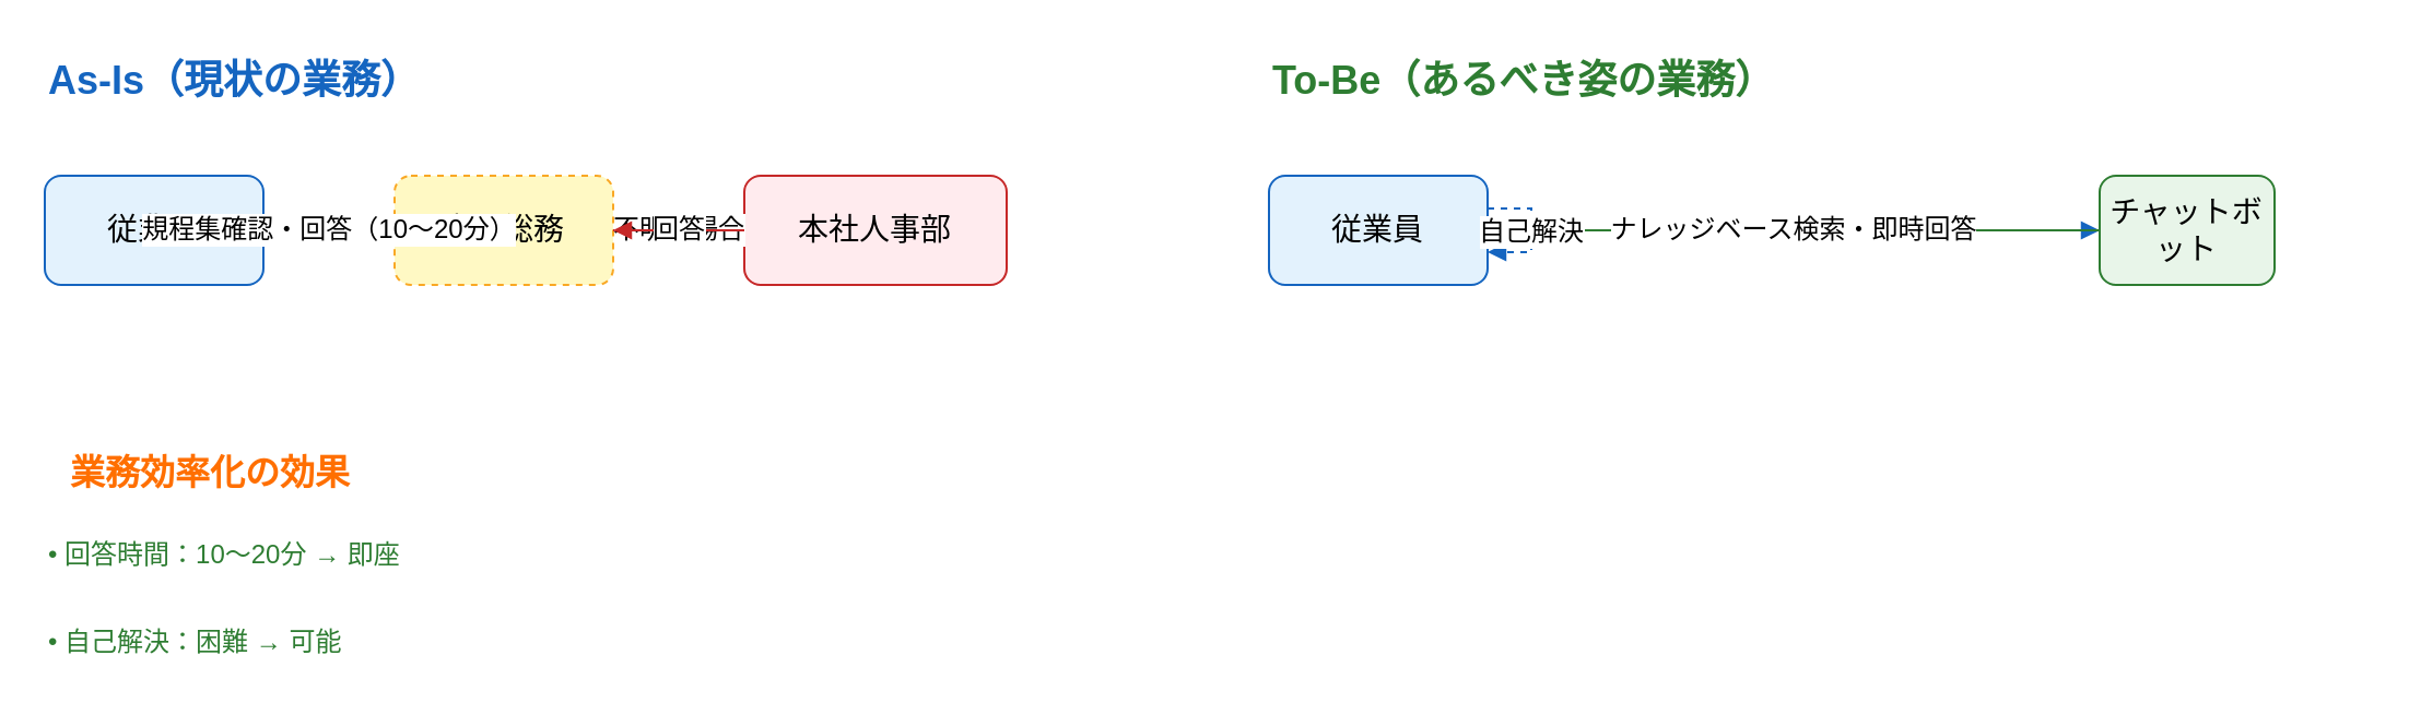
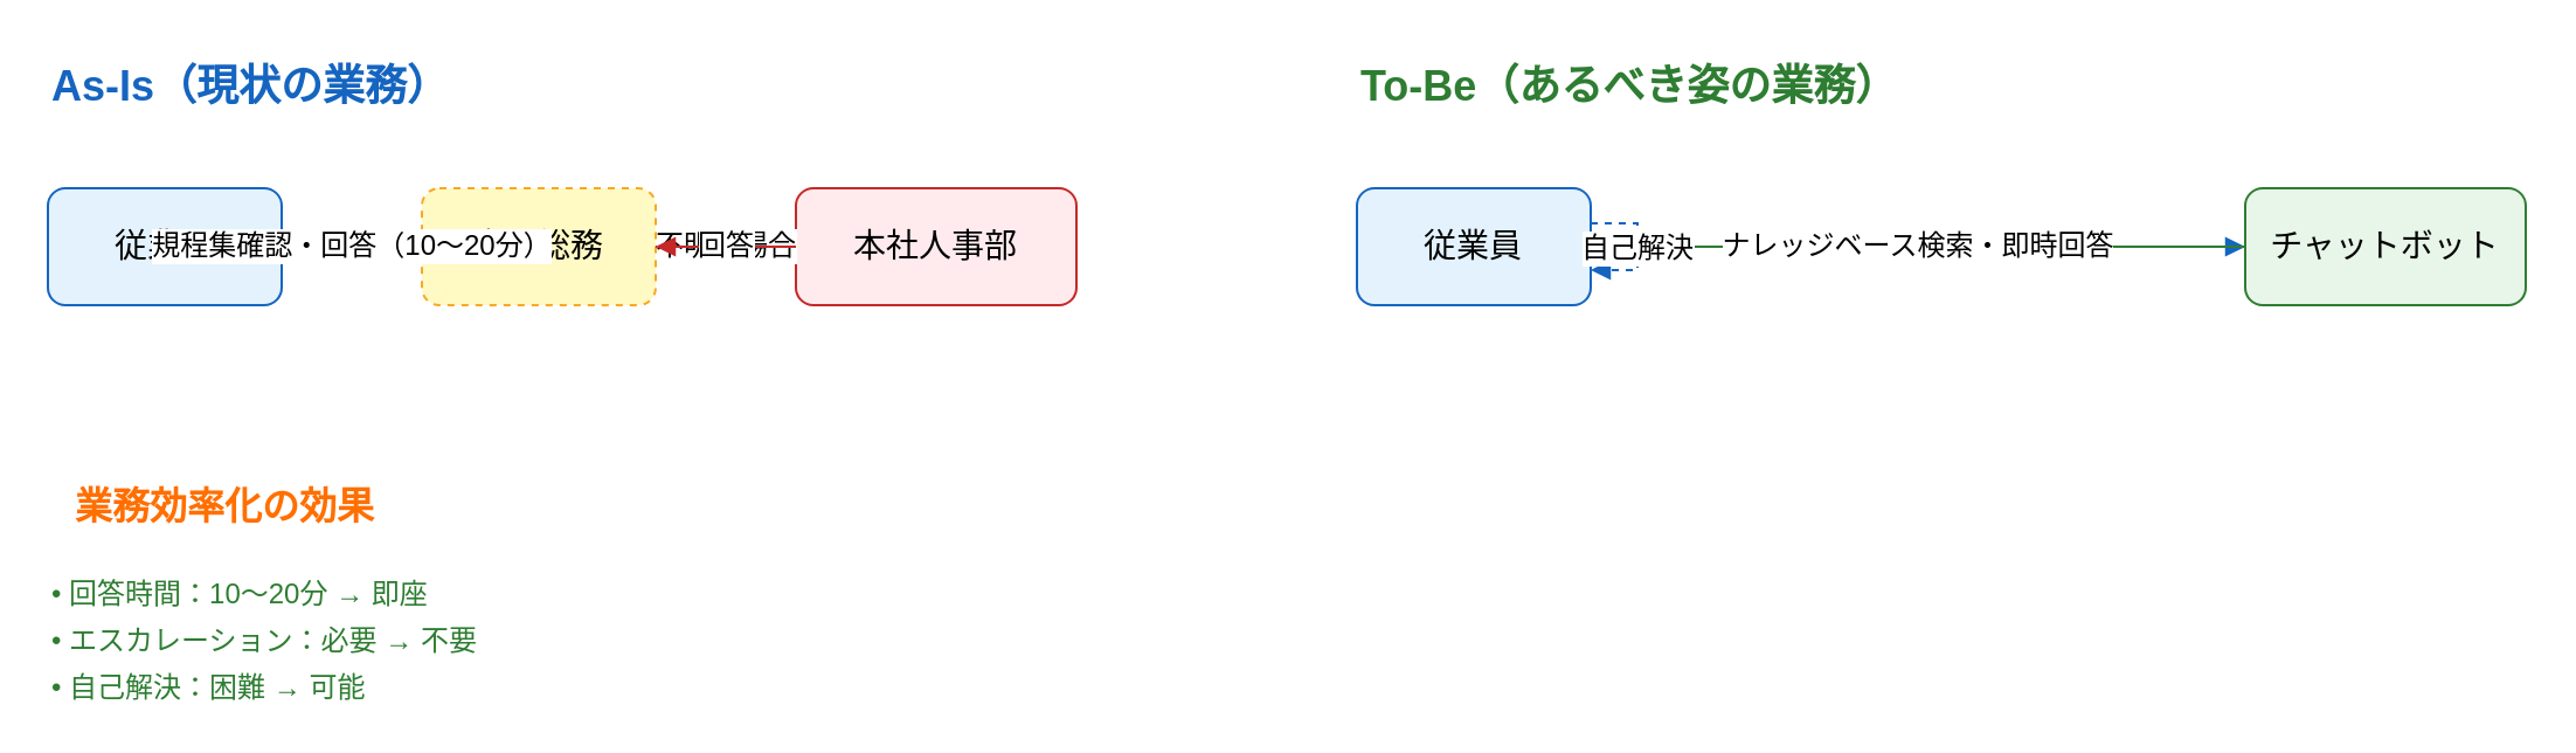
  <mxCell id="0" />
  <mxCell id="1" parent="0" />
  <mxCell id="2" value="As-Is（現状の業務）" style="text;html=1;fontSize=18;fontColor=#1565C0;fontStyle=1;" parent="1" vertex="1"><mxGeometry x="20" y="20" width="200" height="30" as="geometry" /></mxCell>
  <mxCell id="3" value="To-Be（あるべき姿の業務）" style="text;html=1;fontSize=18;fontColor=#2E7D32;fontStyle=1;" parent="1" vertex="1"><mxGeometry x="580" y="20" width="250" height="30" as="geometry" /></mxCell>
  <mxCell id="4" value="従業員" style="rounded=1;whiteSpace=wrap;html=1;fillColor=#E3F2FD;strokeColor=#1565C0;fontSize=14;" parent="1" vertex="1"><mxGeometry x="20" y="80" width="100" height="50" as="geometry" /></mxCell>
  <mxCell id="5" value="支店総務" style="rounded=1;whiteSpace=wrap;html=1;fillColor=#FFF9C4;strokeColor=#F9A825;fontSize=14;dashed=1;" parent="1" vertex="1"><mxGeometry x="180" y="80" width="100" height="50" as="geometry" /></mxCell>
  <mxCell id="6" value="本社人事部" style="rounded=1;whiteSpace=wrap;html=1;fillColor=#FFEBEE;strokeColor=#C62828;fontSize=14;" parent="1" vertex="1"><mxGeometry x="340" y="80" width="120" height="50" as="geometry" /></mxCell>
  <mxCell id="7" value="規程に関する質問" style="edgeStyle=orthogonalEdgeStyle;rounded=0;html=1;strokeColor=#1565C0;endArrow=block;endFill=1;fontSize=12;" parent="1" source="4" target="5" edge="1"><mxGeometry relative="1" as="geometry" /></mxCell>
  <mxCell id="8" value="規程集確認・回答（10～20分）" style="edgeStyle=orthogonalEdgeStyle;rounded=0;html=1;strokeColor=#F9A825;endArrow=block;endFill=1;fontSize=12;" parent="1" source="5" target="4" edge="1"><mxGeometry relative="1" as="geometry"><mxPoint x="70" y="130" as="targetPoint" /></mxGeometry></mxCell>
  <mxCell id="9" value="不明な場合" style="edgeStyle=orthogonalEdgeStyle;rounded=0;html=1;strokeColor=#C62828;dashed=1;endArrow=block;endFill=1;fontSize=12;" parent="1" source="5" target="6" edge="1"><mxGeometry relative="1" as="geometry" /></mxCell>
  <mxCell id="10" value="回答" style="edgeStyle=orthogonalEdgeStyle;rounded=0;html=1;strokeColor=#C62828;endArrow=block;endFill=1;fontSize=12;" parent="1" source="6" target="5" edge="1"><mxGeometry relative="1" as="geometry"><mxPoint x="230" y="130" as="targetPoint" /></mxGeometry></mxCell>
  <mxCell id="11" value="従業員" style="rounded=1;whiteSpace=wrap;html=1;fillColor=#E3F2FD;strokeColor=#1565C0;fontSize=14;" parent="1" vertex="1"><mxGeometry x="580" y="80" width="100" height="50" as="geometry" /></mxCell>
- <mxCell id="12" value="チャットボット" style="rounded=1;whiteSpace=wrap;html=1;fillColor=#E8F5E9;strokeColor=#2E7D32;fontSize=14;" parent="1" vertex="1"><mxGeometry x="960" y="80" width="80" height="50" as="geometry" /></mxCell>
+ <mxCell id="12" value="チャットボット" style="rounded=1;whiteSpace=wrap;html=1;fillColor=#E8F5E9;strokeColor=#2E7D32;fontSize=14;" parent="1" vertex="1"><mxGeometry x="960" y="80" width="120" height="50" as="geometry" /></mxCell>
  <mxCell id="13" value="自然言語で質問" style="edgeStyle=orthogonalEdgeStyle;rounded=0;html=1;strokeColor=#1565C0;endArrow=block;endFill=1;fontSize=12;" parent="1" source="11" target="12" edge="1"><mxGeometry relative="1" as="geometry" /></mxCell>
  <mxCell id="14" value="ナレッジベース検索・即時回答" style="edgeStyle=orthogonalEdgeStyle;rounded=0;html=1;strokeColor=#2E7D32;endArrow=block;endFill=1;fontSize=12;" parent="1" source="12" target="11" edge="1"><mxGeometry relative="1" as="geometry"><mxPoint x="630" y="130" as="targetPoint" /><mxPoint as="offset" /></mxGeometry></mxCell>
  <mxCell id="15" value="自己解決" style="edgeStyle=orthogonalEdgeStyle;rounded=0;html=1;strokeColor=#1565C0;dashed=1;endArrow=block;endFill=1;fontSize=12;" parent="1" source="11" target="11" edge="1"><mxGeometry x="0.018" relative="1" as="geometry"><mxPoint x="630" y="160" as="targetPoint" /><mxPoint as="offset" /></mxGeometry></mxCell>
  <mxCell id="16" value="業務効率化の効果" style="text;html=1;fontSize=16;fontColor=#FF6F00;fontStyle=1;" parent="1" vertex="1"><mxGeometry x="30" y="200" width="200" height="30" as="geometry" /></mxCell>
  <mxCell id="17" value="• 回答時間：10～20分 → 即座" style="text;html=1;fontSize=12;fontColor=#2E7D32;" parent="1" vertex="1"><mxGeometry x="20" y="240" width="250" height="20" as="geometry" /></mxCell>
+ <mxCell id="18" value="• エスカレーション：必要 → 不要" style="text;html=1;fontSize=12;fontColor=#2E7D32;" parent="1" vertex="1"><mxGeometry x="20" y="260" width="250" height="20" as="geometry" /></mxCell>
  <mxCell id="19" value="• 自己解決：困難 → 可能" style="text;html=1;fontSize=12;fontColor=#2E7D32;" parent="1" vertex="1"><mxGeometry x="20" y="280" width="250" height="20" as="geometry" /></mxCell>
